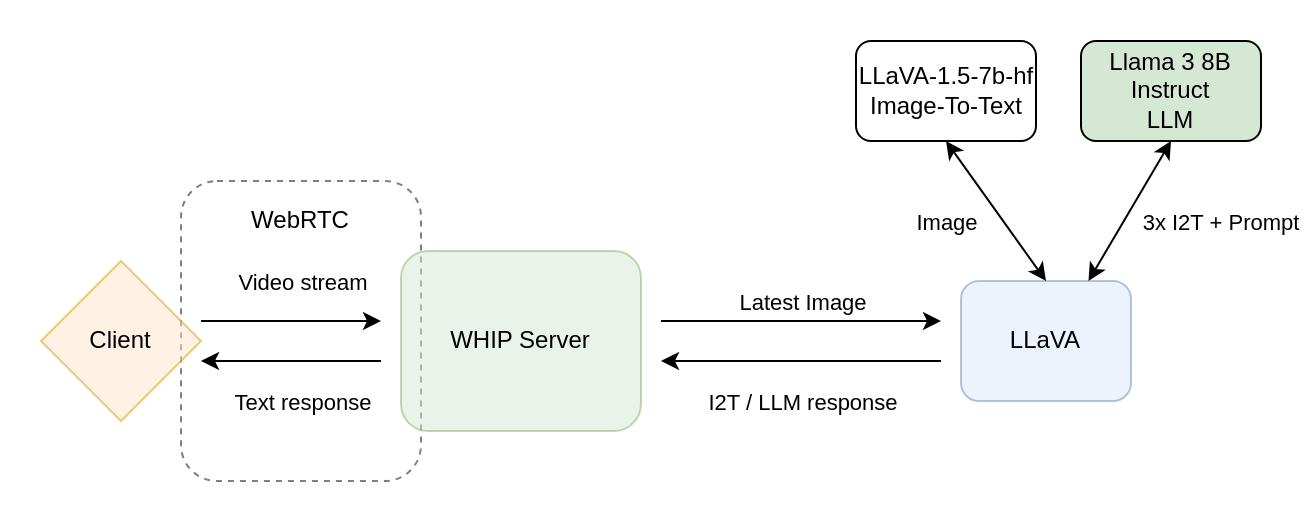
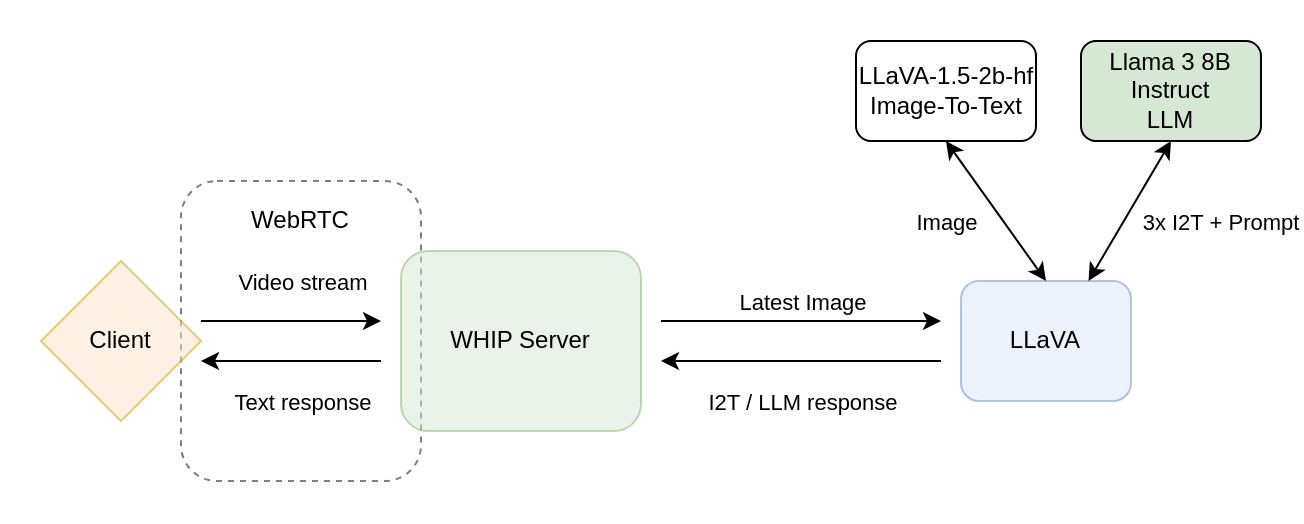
  <mxCell id="0" />
  <mxCell id="1" parent="0" />
  <mxCell id="2" value="" style="rounded=1;whiteSpace=wrap;html=1;dashed=1;opacity=50;" vertex="1" parent="1"><mxGeometry x="90" y="90" width="120" height="150" as="geometry" /></mxCell>
  <mxCell id="3" value="Client" style="rhombus;whiteSpace=wrap;html=1;fillColor=#ffe6cc;strokeColor=#d79b00;opacity=50;" vertex="1" parent="1"><mxGeometry x="20" y="130" width="80" height="80" as="geometry" /></mxCell>
  <mxCell id="4" value="WHIP Server" style="rounded=1;whiteSpace=wrap;html=1;fillColor=#d5e8d4;strokeColor=#82b366;opacity=50;" vertex="1" parent="1"><mxGeometry x="200" y="125" width="120" height="90" as="geometry" /></mxCell>
  <mxCell id="5" value="" style="endArrow=classic;html=1;rounded=0;strokeColor=#000000;" edge="1" parent="1"><mxGeometry width="50" height="50" relative="1" as="geometry"><mxPoint x="100" y="160" as="sourcePoint" /><mxPoint x="190" y="160" as="targetPoint" /></mxGeometry></mxCell>
  <mxCell id="6" value="Video stream" style="edgeLabel;html=1;align=center;verticalAlign=middle;resizable=0;points=[];" vertex="1" connectable="0" parent="5"><mxGeometry x="-0.175" relative="1" as="geometry"><mxPoint x="13" y="-20" as="offset" /></mxGeometry></mxCell>
  <mxCell id="7" value="" style="endArrow=classic;html=1;rounded=0;strokeColor=#000000;" edge="1" parent="1"><mxGeometry width="50" height="50" relative="1" as="geometry"><mxPoint x="190" y="180" as="sourcePoint" /><mxPoint x="100" y="180" as="targetPoint" /><Array as="points" /></mxGeometry></mxCell>
  <mxCell id="8" value="Text response" style="edgeLabel;html=1;align=center;verticalAlign=middle;resizable=0;points=[];" vertex="1" connectable="0" parent="7"><mxGeometry x="0.205" relative="1" as="geometry"><mxPoint x="14" y="20" as="offset" /></mxGeometry></mxCell>
  <mxCell id="9" value="LLaVA" style="rounded=1;whiteSpace=wrap;html=1;fillColor=#dae8fc;strokeColor=#6c8ebf;opacity=50;" vertex="1" parent="1"><mxGeometry x="480" y="140" width="85" height="60" as="geometry" /></mxCell>
  <mxCell id="10" value="" style="endArrow=classic;html=1;rounded=0;strokeColor=#000000;" edge="1" parent="1"><mxGeometry width="50" height="50" relative="1" as="geometry"><mxPoint x="330" y="160" as="sourcePoint" /><mxPoint x="470" y="160" as="targetPoint" /></mxGeometry></mxCell>
  <mxCell id="11" value="Latest Image" style="edgeLabel;html=1;align=center;verticalAlign=middle;resizable=0;points=[];" vertex="1" connectable="0" parent="10"><mxGeometry x="-0.187" y="2" relative="1" as="geometry"><mxPoint x="13" y="-8" as="offset" /></mxGeometry></mxCell>
  <mxCell id="12" value="" style="endArrow=classic;html=1;rounded=0;strokeColor=#000000;" edge="1" parent="1"><mxGeometry width="50" height="50" relative="1" as="geometry"><mxPoint x="470" y="180" as="sourcePoint" /><mxPoint x="330" y="180" as="targetPoint" /><Array as="points" /></mxGeometry></mxCell>
  <mxCell id="13" value="I2T / LLM response" style="edgeLabel;html=1;align=center;verticalAlign=middle;resizable=0;points=[];" vertex="1" connectable="0" parent="12"><mxGeometry x="-0.009" y="-1" relative="1" as="geometry"><mxPoint x="-1" y="21" as="offset" /></mxGeometry></mxCell>
  <mxCell id="14" value="&lt;div&gt;Llama 3 8B Instruct&lt;/div&gt;&lt;div&gt;LLM&lt;br&gt;&lt;/div&gt;" style="rounded=1;whiteSpace=wrap;html=1;fillColor=#d5e8d4;" vertex="1" parent="1"><mxGeometry x="540" y="20" width="90" height="50" as="geometry" /></mxCell>
- <mxCell id="15" value="LLaVA-1.5-7b-hf Image-To-Text" style="rounded=1;whiteSpace=wrap;html=1;" vertex="1" parent="1"><mxGeometry x="427.5" y="20" width="90" height="50" as="geometry" /></mxCell>
+ <mxCell id="15" value="LLaVA-1.5-2b-hf Image-To-Text" style="rounded=1;whiteSpace=wrap;html=1;" vertex="1" parent="1"><mxGeometry x="427.5" y="20" width="90" height="50" as="geometry" /></mxCell>
  <mxCell id="16" value="" style="endArrow=classic;startArrow=classic;html=1;rounded=0;entryX=0.5;entryY=1;entryDx=0;entryDy=0;exitX=0.5;exitY=0;exitDx=0;exitDy=0;" edge="1" parent="1" source="9"><mxGeometry width="50" height="50" relative="1" as="geometry"><mxPoint x="472.5" y="140" as="sourcePoint" /><mxPoint x="472.5" y="70" as="targetPoint" /></mxGeometry></mxCell>
  <mxCell id="17" value="Image" style="edgeLabel;html=1;align=center;verticalAlign=middle;resizable=0;points=[];" vertex="1" connectable="0" parent="16"><mxGeometry x="0.051" relative="1" as="geometry"><mxPoint x="-24" y="7" as="offset" /></mxGeometry></mxCell>
  <mxCell id="18" value="" style="endArrow=classic;startArrow=classic;html=1;rounded=0;entryX=0.5;entryY=1;entryDx=0;entryDy=0;exitX=0.75;exitY=0;exitDx=0;exitDy=0;" edge="1" parent="1" source="9" target="14"><mxGeometry width="50" height="50" relative="1" as="geometry"><mxPoint x="460" y="210" as="sourcePoint" /><mxPoint x="510" y="160" as="targetPoint" /></mxGeometry></mxCell>
  <mxCell id="19" value="3x I2T + Prompt" style="edgeLabel;html=1;align=center;verticalAlign=middle;resizable=0;points=[];" vertex="1" connectable="0" parent="18"><mxGeometry x="0.04" y="-1" relative="1" as="geometry"><mxPoint x="44" y="6" as="offset" /></mxGeometry></mxCell>
  <mxCell id="20" value="WebRTC" style="text;html=1;align=center;verticalAlign=middle;whiteSpace=wrap;rounded=0;" vertex="1" parent="1"><mxGeometry x="120" y="95" width="60" height="30" as="geometry" /></mxCell>
